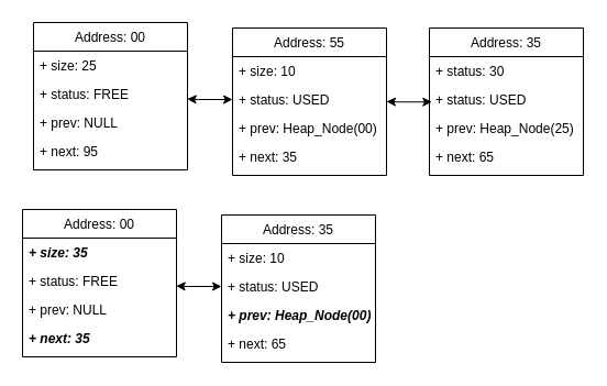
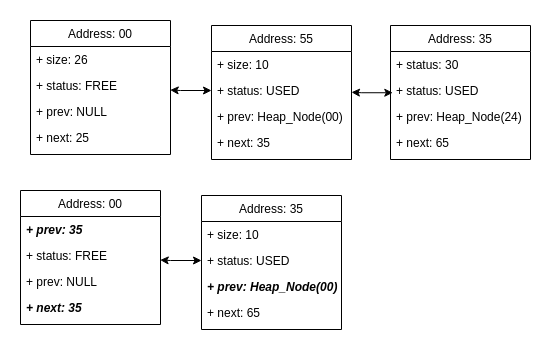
  <mxCell id="0" />
  <mxCell id="1" parent="0" />
  <mxCell id="2" value="Address: 00" style="swimlane;fontStyle=0;childLayout=stackLayout;horizontal=1;startSize=26;fillColor=none;horizontalStack=0;resizeParent=1;resizeParentMax=0;resizeLast=0;collapsible=1;marginBottom=0;" vertex="1" parent="1"><mxGeometry x="30" y="20" width="140" height="134" as="geometry" /></mxCell>
- <mxCell id="3" value="+ size: 25" style="text;strokeColor=none;fillColor=none;align=left;verticalAlign=top;spacingLeft=4;spacingRight=4;overflow=hidden;rotatable=0;points=[[0,0.5],[1,0.5]];portConstraint=eastwest;" vertex="1" parent="2"><mxGeometry y="26" width="140" height="26" as="geometry" /></mxCell>
+ <mxCell id="3" value="+ size: 26" style="text;strokeColor=none;fillColor=none;align=left;verticalAlign=top;spacingLeft=4;spacingRight=4;overflow=hidden;rotatable=0;points=[[0,0.5],[1,0.5]];portConstraint=eastwest;" vertex="1" parent="2"><mxGeometry y="26" width="140" height="26" as="geometry" /></mxCell>
  <mxCell id="4" value="+ status: FREE" style="text;strokeColor=none;fillColor=none;align=left;verticalAlign=top;spacingLeft=4;spacingRight=4;overflow=hidden;rotatable=0;points=[[0,0.5],[1,0.5]];portConstraint=eastwest;" vertex="1" parent="2"><mxGeometry y="52" width="140" height="26" as="geometry" /></mxCell>
  <mxCell id="5" value="+ prev: NULL" style="text;strokeColor=none;fillColor=none;align=left;verticalAlign=top;spacingLeft=4;spacingRight=4;overflow=hidden;rotatable=0;points=[[0,0.5],[1,0.5]];portConstraint=eastwest;" vertex="1" parent="2"><mxGeometry y="78" width="140" height="26" as="geometry" /></mxCell>
- <mxCell id="6" value="+ next: 95" style="text;strokeColor=none;fillColor=none;align=left;verticalAlign=top;spacingLeft=4;spacingRight=4;overflow=hidden;rotatable=0;points=[[0,0.5],[1,0.5]];portConstraint=eastwest;" vertex="1" parent="2"><mxGeometry y="104" width="140" height="30" as="geometry" /></mxCell>
+ <mxCell id="6" value="+ next: 25" style="text;strokeColor=none;fillColor=none;align=left;verticalAlign=top;spacingLeft=4;spacingRight=4;overflow=hidden;rotatable=0;points=[[0,0.5],[1,0.5]];portConstraint=eastwest;" vertex="1" parent="2"><mxGeometry y="104" width="140" height="30" as="geometry" /></mxCell>
  <mxCell id="7" value="Address: 55" style="swimlane;fontStyle=0;childLayout=stackLayout;horizontal=1;startSize=26;fillColor=none;horizontalStack=0;resizeParent=1;resizeParentMax=0;resizeLast=0;collapsible=1;marginBottom=0;" vertex="1" parent="1"><mxGeometry x="211" y="25" width="140" height="134" as="geometry" /></mxCell>
  <mxCell id="8" value="+ size: 10" style="text;strokeColor=none;fillColor=none;align=left;verticalAlign=top;spacingLeft=4;spacingRight=4;overflow=hidden;rotatable=0;points=[[0,0.5],[1,0.5]];portConstraint=eastwest;" vertex="1" parent="7"><mxGeometry y="26" width="140" height="26" as="geometry" /></mxCell>
  <mxCell id="9" value="+ status: USED" style="text;strokeColor=none;fillColor=none;align=left;verticalAlign=top;spacingLeft=4;spacingRight=4;overflow=hidden;rotatable=0;points=[[0,0.5],[1,0.5]];portConstraint=eastwest;" vertex="1" parent="7"><mxGeometry y="52" width="140" height="26" as="geometry" /></mxCell>
  <mxCell id="10" value="+ prev: Heap_Node(00)" style="text;strokeColor=none;fillColor=none;align=left;verticalAlign=top;spacingLeft=4;spacingRight=4;overflow=hidden;rotatable=0;points=[[0,0.5],[1,0.5]];portConstraint=eastwest;" vertex="1" parent="7"><mxGeometry y="78" width="140" height="26" as="geometry" /></mxCell>
  <mxCell id="11" value="+ next: 35" style="text;strokeColor=none;fillColor=none;align=left;verticalAlign=top;spacingLeft=4;spacingRight=4;overflow=hidden;rotatable=0;points=[[0,0.5],[1,0.5]];portConstraint=eastwest;" vertex="1" parent="7"><mxGeometry y="104" width="140" height="30" as="geometry" /></mxCell>
  <mxCell id="12" value="Address: 35" style="swimlane;fontStyle=0;childLayout=stackLayout;horizontal=1;startSize=26;fillColor=none;horizontalStack=0;resizeParent=1;resizeParentMax=0;resizeLast=0;collapsible=1;marginBottom=0;" vertex="1" parent="1"><mxGeometry x="390" y="25" width="140" height="134" as="geometry" /></mxCell>
  <mxCell id="13" value="+ status: 30" style="text;strokeColor=none;fillColor=none;align=left;verticalAlign=top;spacingLeft=4;spacingRight=4;overflow=hidden;rotatable=0;points=[[0,0.5],[1,0.5]];portConstraint=eastwest;" vertex="1" parent="12"><mxGeometry y="26" width="140" height="26" as="geometry" /></mxCell>
  <mxCell id="14" value="+ status: USED" style="text;strokeColor=none;fillColor=none;align=left;verticalAlign=top;spacingLeft=4;spacingRight=4;overflow=hidden;rotatable=0;points=[[0,0.5],[1,0.5]];portConstraint=eastwest;" vertex="1" parent="12"><mxGeometry y="52" width="140" height="26" as="geometry" /></mxCell>
- <mxCell id="15" value="+ prev: Heap_Node(25)" style="text;strokeColor=none;fillColor=none;align=left;verticalAlign=top;spacingLeft=4;spacingRight=4;overflow=hidden;rotatable=0;points=[[0,0.5],[1,0.5]];portConstraint=eastwest;" vertex="1" parent="12"><mxGeometry y="78" width="140" height="26" as="geometry" /></mxCell>
+ <mxCell id="15" value="+ prev: Heap_Node(24)" style="text;strokeColor=none;fillColor=none;align=left;verticalAlign=top;spacingLeft=4;spacingRight=4;overflow=hidden;rotatable=0;points=[[0,0.5],[1,0.5]];portConstraint=eastwest;" vertex="1" parent="12"><mxGeometry y="78" width="140" height="26" as="geometry" /></mxCell>
  <mxCell id="16" value="+ next: 65" style="text;strokeColor=none;fillColor=none;align=left;verticalAlign=top;spacingLeft=4;spacingRight=4;overflow=hidden;rotatable=0;points=[[0,0.5],[1,0.5]];portConstraint=eastwest;" vertex="1" parent="12"><mxGeometry y="104" width="140" height="30" as="geometry" /></mxCell>
  <mxCell id="17" value="" style="endArrow=classic;startArrow=classic;html=1;rounded=0;entryX=0;entryY=0.5;entryDx=0;entryDy=0;exitX=0.998;exitY=0.674;exitDx=0;exitDy=0;exitPerimeter=0;" edge="1" parent="1" source="4" target="9"><mxGeometry width="50" height="50" relative="1" as="geometry"><mxPoint x="190" y="108" as="sourcePoint" /><mxPoint x="240" y="58" as="targetPoint" /><Array as="points"><mxPoint x="180" y="90" /></Array></mxGeometry></mxCell>
  <mxCell id="18" value="" style="endArrow=classic;startArrow=classic;html=1;rounded=0;entryX=0;entryY=0.5;entryDx=0;entryDy=0;exitX=0.998;exitY=0.674;exitDx=0;exitDy=0;exitPerimeter=0;" edge="1" parent="1"><mxGeometry width="50" height="50" relative="1" as="geometry"><mxPoint x="351" y="91.764" as="sourcePoint" /><mxPoint x="392.28" y="92.24" as="targetPoint" /><Array as="points"><mxPoint x="361.28" y="92.24" /></Array></mxGeometry></mxCell>
  <mxCell id="19" value="Address: 00" style="swimlane;fontStyle=0;childLayout=stackLayout;horizontal=1;startSize=26;fillColor=none;horizontalStack=0;resizeParent=1;resizeParentMax=0;resizeLast=0;collapsible=1;marginBottom=0;" vertex="1" parent="1"><mxGeometry x="20" y="190" width="140" height="134" as="geometry" /></mxCell>
- <mxCell id="20" value="+ size: 35" style="text;strokeColor=none;fillColor=none;align=left;verticalAlign=top;spacingLeft=4;spacingRight=4;overflow=hidden;rotatable=0;points=[[0,0.5],[1,0.5]];portConstraint=eastwest;fontStyle=3" vertex="1" parent="19"><mxGeometry y="26" width="140" height="26" as="geometry" /></mxCell>
+ <mxCell id="20" value="+ prev: 35" style="text;strokeColor=none;fillColor=none;align=left;verticalAlign=top;spacingLeft=4;spacingRight=4;overflow=hidden;rotatable=0;points=[[0,0.5],[1,0.5]];portConstraint=eastwest;fontStyle=3" vertex="1" parent="19"><mxGeometry y="26" width="140" height="26" as="geometry" /></mxCell>
  <mxCell id="21" value="+ status: FREE" style="text;strokeColor=none;fillColor=none;align=left;verticalAlign=top;spacingLeft=4;spacingRight=4;overflow=hidden;rotatable=0;points=[[0,0.5],[1,0.5]];portConstraint=eastwest;" vertex="1" parent="19"><mxGeometry y="52" width="140" height="26" as="geometry" /></mxCell>
  <mxCell id="22" value="+ prev: NULL" style="text;strokeColor=none;fillColor=none;align=left;verticalAlign=top;spacingLeft=4;spacingRight=4;overflow=hidden;rotatable=0;points=[[0,0.5],[1,0.5]];portConstraint=eastwest;" vertex="1" parent="19"><mxGeometry y="78" width="140" height="26" as="geometry" /></mxCell>
  <mxCell id="23" value="+ next: 35" style="text;strokeColor=none;fillColor=none;align=left;verticalAlign=top;spacingLeft=4;spacingRight=4;overflow=hidden;rotatable=0;points=[[0,0.5],[1,0.5]];portConstraint=eastwest;fontStyle=3" vertex="1" parent="19"><mxGeometry y="104" width="140" height="30" as="geometry" /></mxCell>
  <mxCell id="24" value="Address: 35" style="swimlane;fontStyle=0;childLayout=stackLayout;horizontal=1;startSize=26;fillColor=none;horizontalStack=0;resizeParent=1;resizeParentMax=0;resizeLast=0;collapsible=1;marginBottom=0;" vertex="1" parent="1"><mxGeometry x="201" y="195" width="140" height="134" as="geometry" /></mxCell>
  <mxCell id="25" value="+ size: 10" style="text;strokeColor=none;fillColor=none;align=left;verticalAlign=top;spacingLeft=4;spacingRight=4;overflow=hidden;rotatable=0;points=[[0,0.5],[1,0.5]];portConstraint=eastwest;" vertex="1" parent="24"><mxGeometry y="26" width="140" height="26" as="geometry" /></mxCell>
  <mxCell id="26" value="+ status: USED" style="text;strokeColor=none;fillColor=none;align=left;verticalAlign=top;spacingLeft=4;spacingRight=4;overflow=hidden;rotatable=0;points=[[0,0.5],[1,0.5]];portConstraint=eastwest;" vertex="1" parent="24"><mxGeometry y="52" width="140" height="26" as="geometry" /></mxCell>
  <mxCell id="27" value="+ prev: Heap_Node(00)" style="text;strokeColor=none;fillColor=none;align=left;verticalAlign=top;spacingLeft=4;spacingRight=4;overflow=hidden;rotatable=0;points=[[0,0.5],[1,0.5]];portConstraint=eastwest;fontStyle=3" vertex="1" parent="24"><mxGeometry y="78" width="140" height="26" as="geometry" /></mxCell>
  <mxCell id="28" value="+ next: 65" style="text;strokeColor=none;fillColor=none;align=left;verticalAlign=top;spacingLeft=4;spacingRight=4;overflow=hidden;rotatable=0;points=[[0,0.5],[1,0.5]];portConstraint=eastwest;fontStyle=0" vertex="1" parent="24"><mxGeometry y="104" width="140" height="30" as="geometry" /></mxCell>
  <mxCell id="29" value="" style="endArrow=classic;startArrow=classic;html=1;rounded=0;entryX=0;entryY=0.5;entryDx=0;entryDy=0;exitX=0.998;exitY=0.674;exitDx=0;exitDy=0;exitPerimeter=0;" edge="1" parent="1" source="21" target="26"><mxGeometry width="50" height="50" relative="1" as="geometry"><mxPoint x="180" y="278" as="sourcePoint" /><mxPoint x="230" y="228" as="targetPoint" /><Array as="points"><mxPoint x="170" y="260" /></Array></mxGeometry></mxCell>
